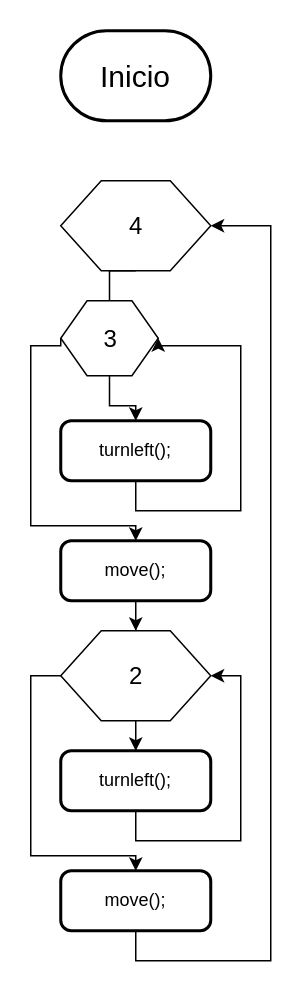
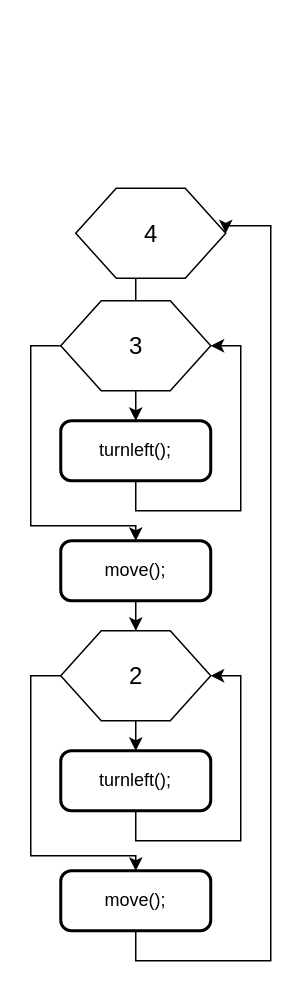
  <mxCell id="0" />
  <mxCell id="1" parent="0" />
- <mxCell id="2" value="Inicio" style="strokeWidth=2;html=1;shape=mxgraph.flowchart.terminator;whiteSpace=wrap;fontSize=20;" vertex="1" parent="1"><mxGeometry x="40" width="100" height="60" as="geometry" y="20" /></mxCell>
  <mxCell id="3" style="edgeStyle=orthogonalEdgeStyle;rounded=0;orthogonalLoop=1;jettySize=auto;html=1;exitX=0.5;exitY=1;exitDx=0;exitDy=0;entryX=0.5;entryY=0;entryDx=0;entryDy=0;endArrow=none;" edge="1" parent="1" source="4" target="7"><mxGeometry relative="1" as="geometry" /></mxCell>
- <mxCell id="4" value="4" style="verticalLabelPosition=middle;verticalAlign=middle;html=1;shape=hexagon;perimeter=hexagonPerimeter2;arcSize=6;size=0.27;labelPosition=center;align=center;fontSize=16;" vertex="1" parent="1"><mxGeometry x="40" y="120" width="100" height="60" as="geometry" /></mxCell>
+ <mxCell id="4" value="4" style="verticalLabelPosition=middle;verticalAlign=middle;html=1;shape=hexagon;perimeter=hexagonPerimeter2;arcSize=6;size=0.27;labelPosition=center;align=center;fontSize=16;" vertex="1" parent="1"><mxGeometry x="50" y="125" width="100" height="60" as="geometry" /></mxCell>
  <mxCell id="5" style="edgeStyle=orthogonalEdgeStyle;rounded=0;orthogonalLoop=1;jettySize=auto;html=1;exitX=0.5;exitY=1;exitDx=0;exitDy=0;" edge="1" parent="1" source="7" target="11"><mxGeometry relative="1" as="geometry" /></mxCell>
  <mxCell id="6" style="edgeStyle=orthogonalEdgeStyle;rounded=0;orthogonalLoop=1;jettySize=auto;html=1;exitX=0;exitY=0.5;exitDx=0;exitDy=0;" edge="1" parent="1" source="7" target="9"><mxGeometry relative="1" as="geometry"><Array as="points"><mxPoint x="20" y="230" /><mxPoint x="20" y="350" /><mxPoint x="90" y="350" /></Array></mxGeometry></mxCell>
- <mxCell id="7" value="3" style="verticalLabelPosition=middle;verticalAlign=middle;html=1;shape=hexagon;perimeter=hexagonPerimeter2;arcSize=6;size=0.27;labelPosition=center;align=center;fontSize=16;" vertex="1" parent="1"><mxGeometry x="40" y="200" width="65" height="50" as="geometry" /></mxCell>
+ <mxCell id="7" value="3" style="verticalLabelPosition=middle;verticalAlign=middle;html=1;shape=hexagon;perimeter=hexagonPerimeter2;arcSize=6;size=0.27;labelPosition=center;align=center;fontSize=16;" vertex="1" parent="1"><mxGeometry x="40" y="200" width="100" height="60" as="geometry" /></mxCell>
  <mxCell id="8" style="edgeStyle=orthogonalEdgeStyle;rounded=0;orthogonalLoop=1;jettySize=auto;html=1;exitX=0.5;exitY=1;exitDx=0;exitDy=0;" edge="1" parent="1" source="9" target="14"><mxGeometry relative="1" as="geometry" /></mxCell>
  <mxCell id="9" value="move();" style="rounded=1;whiteSpace=wrap;html=1;absoluteArcSize=1;arcSize=14;strokeWidth=2;" vertex="1" parent="1"><mxGeometry x="40" y="360" width="100" height="40" as="geometry" /></mxCell>
  <mxCell id="10" style="edgeStyle=orthogonalEdgeStyle;rounded=0;orthogonalLoop=1;jettySize=auto;html=1;exitX=0.5;exitY=1;exitDx=0;exitDy=0;entryX=1;entryY=0.5;entryDx=0;entryDy=0;" edge="1" parent="1" source="11" target="7"><mxGeometry relative="1" as="geometry"><Array as="points"><mxPoint x="90" y="340" /><mxPoint x="160" y="340" /><mxPoint x="160" y="230" /></Array></mxGeometry></mxCell>
  <mxCell id="11" value="turnleft();" style="rounded=1;whiteSpace=wrap;html=1;absoluteArcSize=1;arcSize=14;strokeWidth=2;" vertex="1" parent="1"><mxGeometry x="40" y="280" width="100" height="40" as="geometry" /></mxCell>
  <mxCell id="12" style="edgeStyle=orthogonalEdgeStyle;rounded=0;orthogonalLoop=1;jettySize=auto;html=1;exitX=0.5;exitY=1;exitDx=0;exitDy=0;" edge="1" parent="1" source="14" target="16"><mxGeometry relative="1" as="geometry" /></mxCell>
  <mxCell id="13" style="edgeStyle=orthogonalEdgeStyle;rounded=0;orthogonalLoop=1;jettySize=auto;html=1;exitX=0;exitY=0.5;exitDx=0;exitDy=0;" edge="1" parent="1" source="14"><mxGeometry relative="1" as="geometry"><Array as="points"><mxPoint x="20" y="450" /><mxPoint x="20" y="570" /><mxPoint x="90" y="570" /></Array><mxPoint x="90" y="580" as="targetPoint" /></mxGeometry></mxCell>
  <mxCell id="14" value="2" style="verticalLabelPosition=middle;verticalAlign=middle;html=1;shape=hexagon;perimeter=hexagonPerimeter2;arcSize=6;size=0.27;labelPosition=center;align=center;fontSize=16;" vertex="1" parent="1"><mxGeometry x="40" y="420" width="100" height="60" as="geometry" /></mxCell>
  <mxCell id="15" style="edgeStyle=orthogonalEdgeStyle;rounded=0;orthogonalLoop=1;jettySize=auto;html=1;exitX=0.5;exitY=1;exitDx=0;exitDy=0;entryX=1;entryY=0.5;entryDx=0;entryDy=0;" edge="1" parent="1" source="16" target="14"><mxGeometry relative="1" as="geometry"><Array as="points"><mxPoint x="90" y="560" /><mxPoint x="160" y="560" /><mxPoint x="160" y="450" /></Array></mxGeometry></mxCell>
  <mxCell id="16" value="turnleft();" style="rounded=1;whiteSpace=wrap;html=1;absoluteArcSize=1;arcSize=14;strokeWidth=2;" vertex="1" parent="1"><mxGeometry x="40" y="500" width="100" height="40" as="geometry" /></mxCell>
  <mxCell id="17" style="edgeStyle=orthogonalEdgeStyle;rounded=0;orthogonalLoop=1;jettySize=auto;html=1;exitX=0.5;exitY=1;exitDx=0;exitDy=0;entryX=1;entryY=0.5;entryDx=0;entryDy=0;" edge="1" parent="1" source="18" target="4"><mxGeometry relative="1" as="geometry"><Array as="points"><mxPoint x="90" y="640" /><mxPoint x="180" y="640" /><mxPoint x="180" y="150" /></Array></mxGeometry></mxCell>
  <mxCell id="18" value="move();" style="rounded=1;whiteSpace=wrap;html=1;absoluteArcSize=1;arcSize=14;strokeWidth=2;" vertex="1" parent="1"><mxGeometry x="40" y="580" width="100" height="40" as="geometry" /></mxCell>
